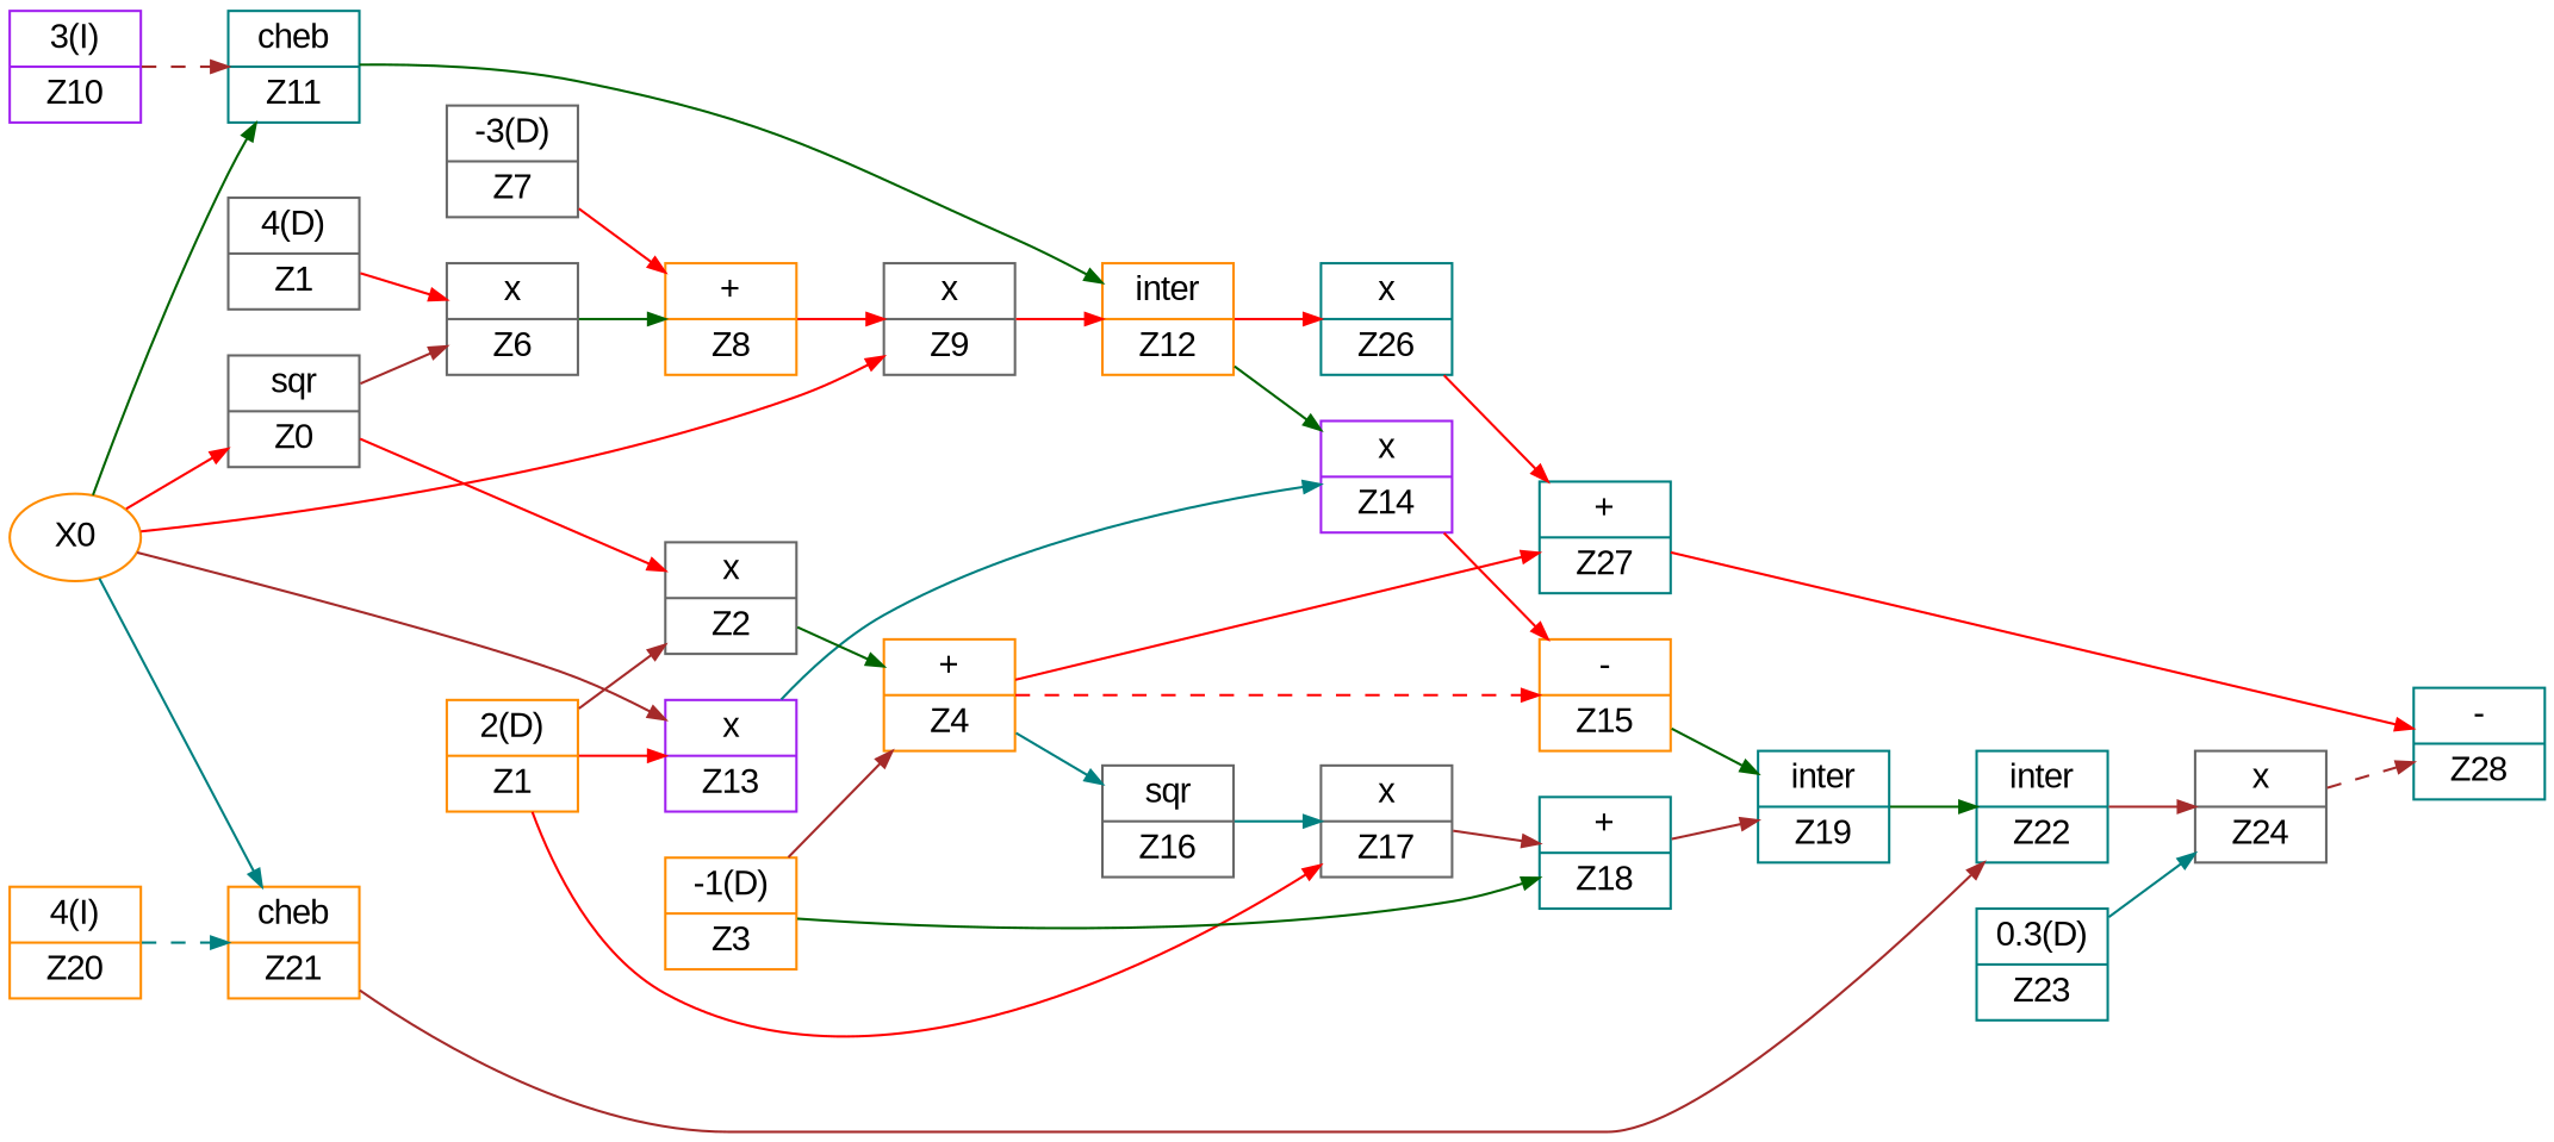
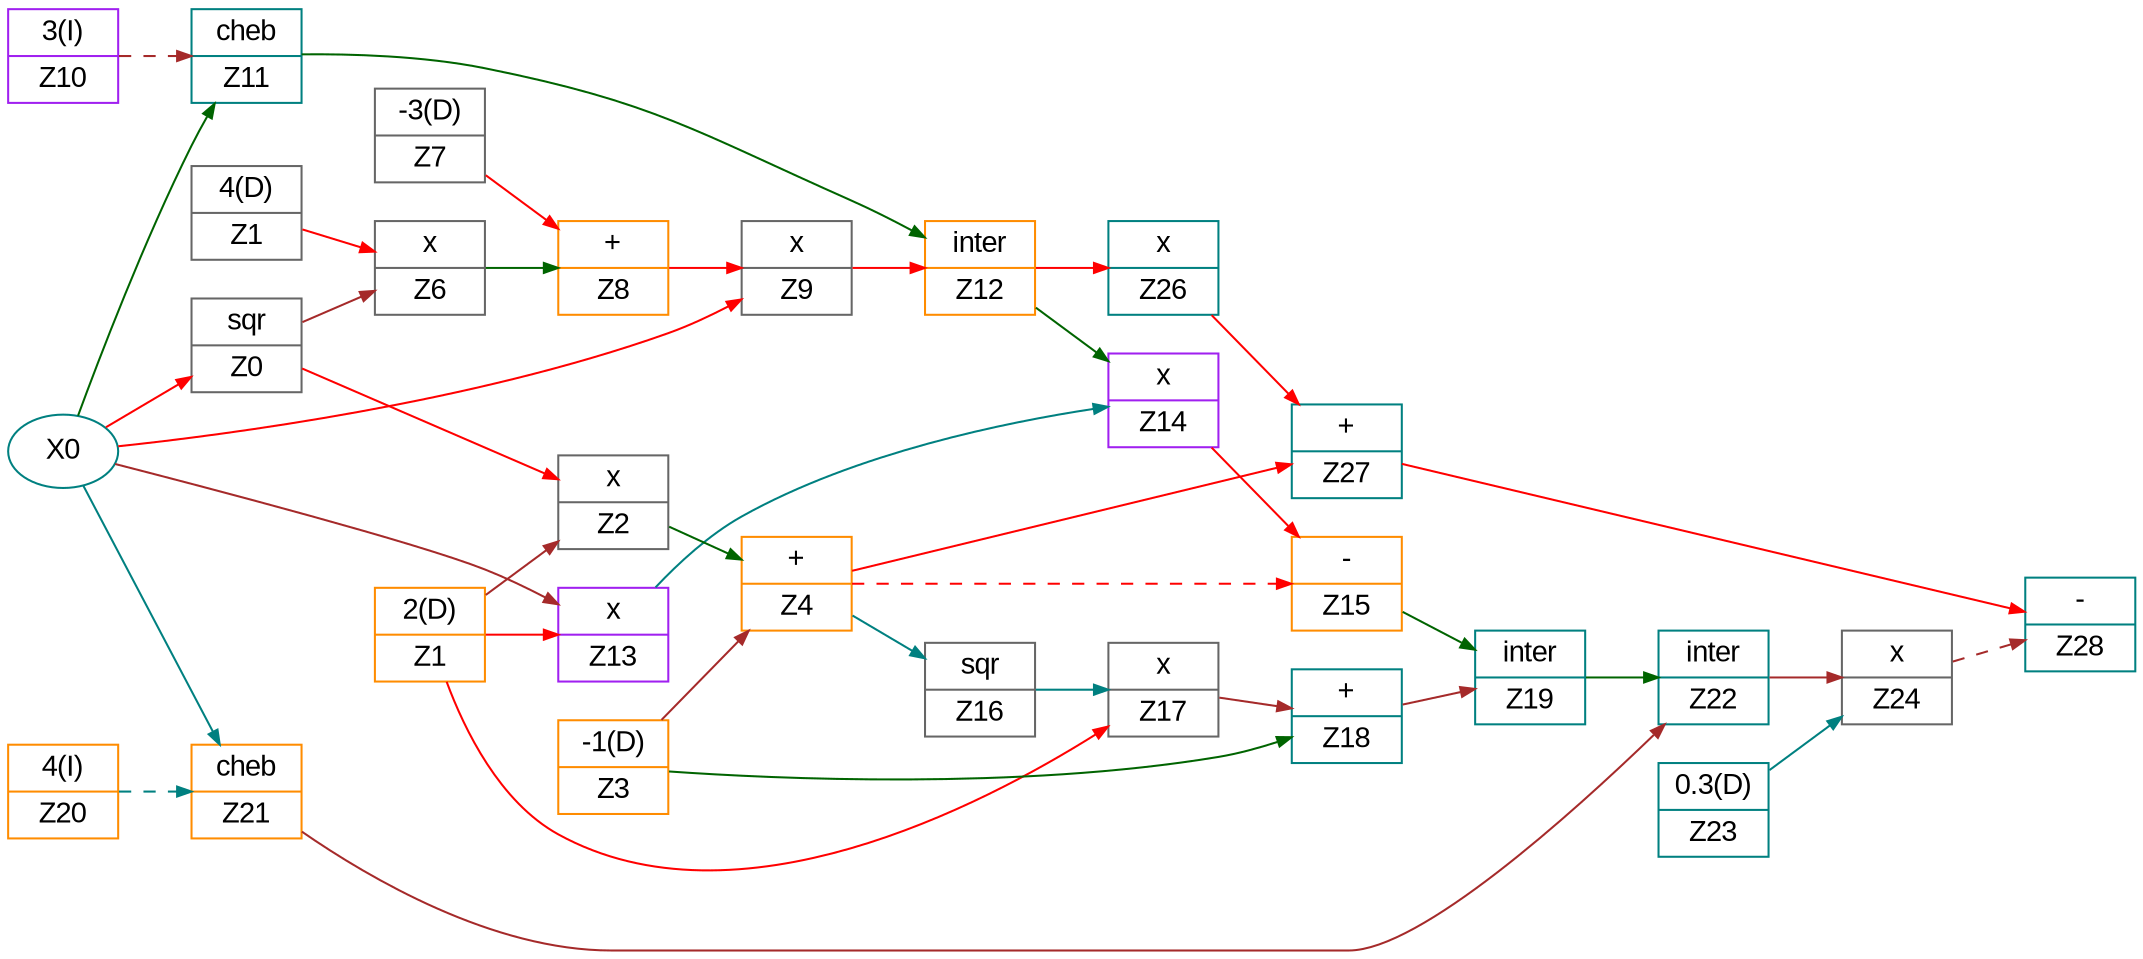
  digraph {
    rankdir=LR
    node [color=teal fontname=Arial shape=record]
    edge [arrowsize=0.7 color=red]
-   X0 [color=darkorange shape=ellipse]
+   X0 [shape=ellipse]
    n2 [color=gray40 label="<f0> sqr|<f1> Z0"]
    n3 [label="<f0> cheb|<f1> Z11"]
    n4 [color=gray40 label="<f0>  x |<f1> Z9"]
    n5 [color=darkorange label="<f0> cheb|<f1> Z21"]
    n6 [color=purple label="<f0>  x |<f1> Z13"]
    n7 [color=gray40 label="<f0>  x |<f1> Z2"]
    n8 [color=gray40 label="<f0>  x |<f1> Z6"]
    n9 [color=darkorange label="<f0> inter|<f1> Z12"]
    n10 [label="<f0> inter|<f1> Z22"]
    n11 [color=purple label="<f0>  x |<f1> Z14"]
    n12 [color=darkorange label="<f0>  + |<f1> Z4"]
    n13 [color=darkorange label="<f0>  + |<f1> Z8"]
    n14 [color=darkorange label="<f0> 2(D)|<f1> Z1"]
    n15 [color=gray40 label="<f0>  x |<f1> Z17"]
    n16 [label="<f0>  + |<f1> Z18"]
    n17 [label="<f0>  + |<f1> Z27"]
    n18 [color=darkorange label="<f0>  - |<f1> Z15"]
    n19 [color=gray40 label="<f0> sqr|<f1> Z16"]
    n20 [color=darkorange label="<f0> -1(D)|<f1> Z3"]
    n21 [label="<f0> inter|<f1> Z19"]
    n22 [label="<f0>  - |<f1> Z28"]
    n23 [color=purple label="<f0> 3(I)|<f1> Z10"]
    n24 [label="<f0>  x |<f1> Z26"]
    n25 [color=gray40 label="<f0> 4(D)|<f1> Z1"]
    n26 [color=gray40 label="<f0> -3(D)|<f1> Z7"]
    n27 [color=darkorange label="<f0> 4(I)|<f1> Z20"]
    n28 [color=gray40 label="<f0>  x |<f1> Z24"]
    n29 [label="<f0> 0.3(D)|<f1> Z23"]
    X0 -> n2
    X0 -> n3 [color=darkgreen]
    X0 -> n4
    X0 -> n5 [color=teal]
    X0 -> n6 [color=brown]
    n2 -> n7
    n2 -> n8 [color=brown]
    n3 -> n9 [color=darkgreen]
    n4 -> n9
    n5 -> n10 [color=brown]
    n6 -> n11 [color=teal]
    n7 -> n12 [color=darkgreen]
    n8 -> n13 [color=darkgreen]
    n9 -> n11 [color=darkgreen]
    n9 -> n24
    n10 -> n28 [color=brown]
    n11 -> n18
    n12 -> n17
    n12 -> n18 [style=dashed]
    n12 -> n19 [color=teal]
    n13 -> n4
    n14 -> n6
    n14 -> n7 [color=brown]
    n14 -> n15
    n15 -> n16 [color=brown]
    n16 -> n21 [color=brown]
    n17 -> n22
    n18 -> n21 [color=darkgreen]
    n19 -> n15 [color=teal]
    n20 -> n12 [color=brown]
    n20 -> n16 [color=darkgreen]
    n21 -> n10 [color=darkgreen]
    n23 -> n3 [color=brown style=dashed]
    n24 -> n17
    n25 -> n8
    n26 -> n13
    n27 -> n5 [color=teal style=dashed]
    n28 -> n22 [color=brown style=dashed]
    n29 -> n28 [color=teal]
  }
